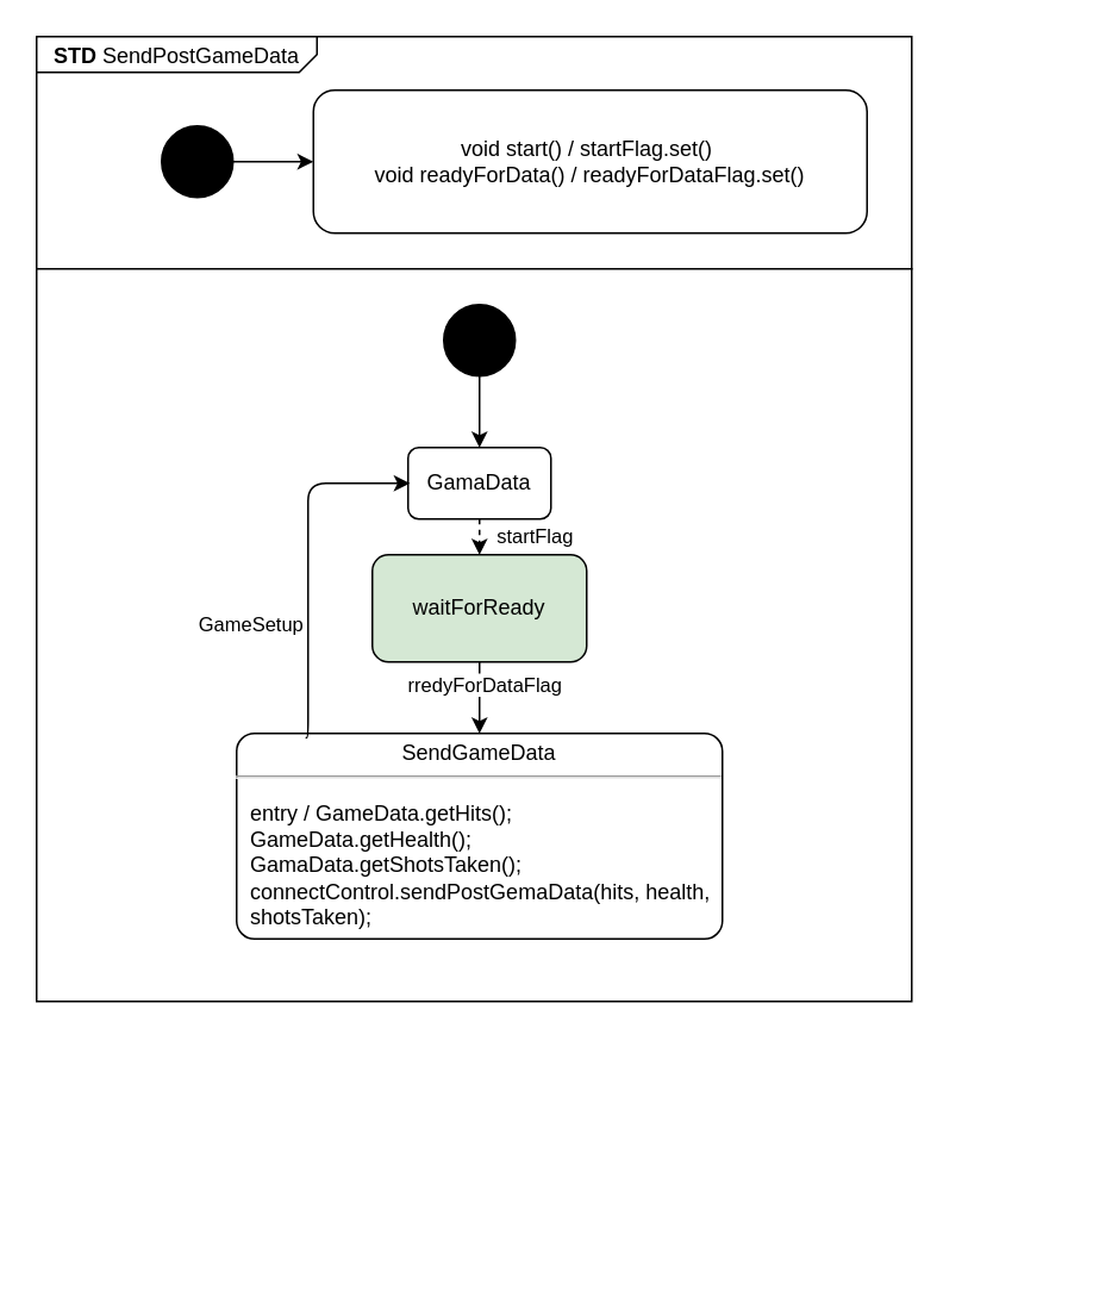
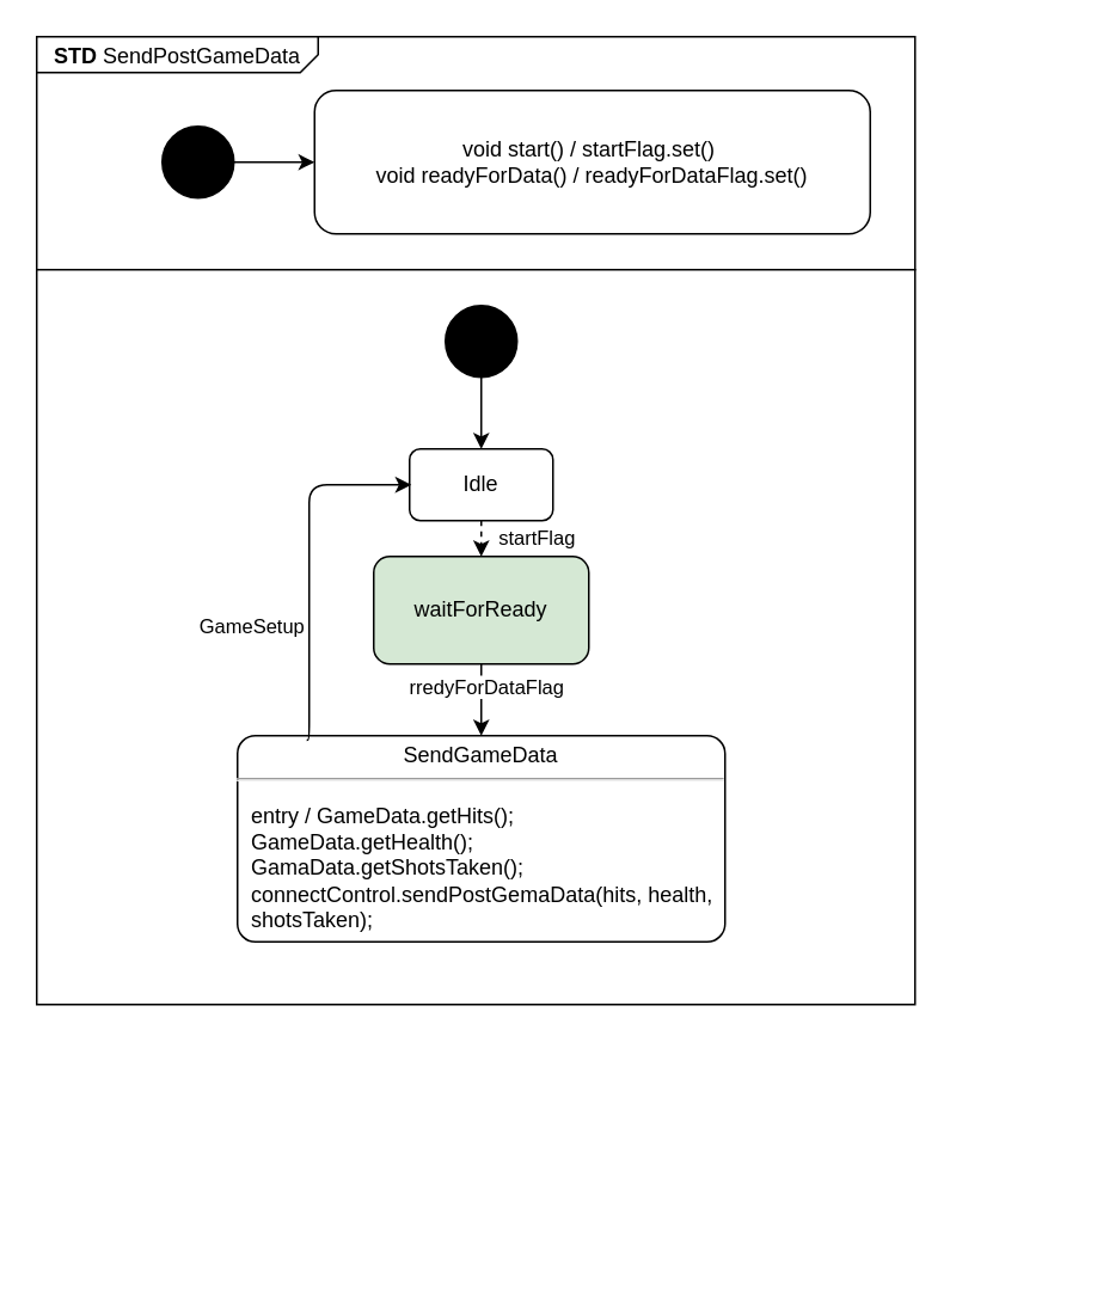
  <mxCell id="0" />
  <mxCell id="1" parent="0" />
  <mxCell id="2" value="" style="group" parent="1" vertex="1" connectable="0"><mxGeometry x="20" y="20" width="570" height="680" as="geometry" /></mxCell>
  <mxCell id="3" value="&lt;p style=&quot;margin:0px;margin-top:4px;margin-left:10px;text-align:left;&quot;&gt;&lt;b&gt;STD&lt;/b&gt;&amp;nbsp;SendPostGameData&lt;/p&gt;" style="html=1;shape=mxgraph.sysml.package;html=1;overflow=fill;whiteSpace=wrap;labelX=157.8;" parent="2" vertex="1"><mxGeometry width="490" height="130" as="geometry" /></mxCell>
  <mxCell id="4" value="" style="rounded=0;whiteSpace=wrap;html=1;" parent="2" vertex="1"><mxGeometry y="130" width="490" height="410" as="geometry" /></mxCell>
  <mxCell id="5" value="void start() / startFlag.set()&amp;nbsp;&lt;br&gt;void readyForData() / readyForDataFlag.set()" style="rounded=1;whiteSpace=wrap;html=1;" parent="2" vertex="1"><mxGeometry x="155" y="30" width="310" height="80" as="geometry" /></mxCell>
  <mxCell id="6" value="&lt;p style=&quot;margin:0px;margin-top:4px;text-align:center;&quot;&gt;SendGameData&lt;/p&gt;&lt;hr&gt;&lt;p&gt;&lt;/p&gt;&lt;p style=&quot;margin:0px;margin-left:8px;text-align:left;&quot;&gt;entry / GameData.getHits();&lt;/p&gt;&lt;p style=&quot;margin:0px;margin-left:8px;text-align:left;&quot;&gt;GameData.getHealth();&lt;/p&gt;&lt;p style=&quot;margin:0px;margin-left:8px;text-align:left;&quot;&gt;GamaData.getShotsTaken();&lt;/p&gt;&lt;p style=&quot;margin:0px;margin-left:8px;text-align:left;&quot;&gt;connectControl.sendPostGemaData(hits, health, shotsTaken);&lt;/p&gt;" style="shape=mxgraph.sysml.simpleState;html=1;overflow=fill;whiteSpace=wrap;align=center;" parent="2" vertex="1"><mxGeometry x="112" y="390" width="272" height="115" as="geometry" /></mxCell>
  <mxCell id="7" value="waitForReady" style="rounded=1;whiteSpace=wrap;html=1;fillColor=#d5e8d4;" vertex="1" parent="2"><mxGeometry x="188" y="290" width="120" height="60" as="geometry" /></mxCell>
  <mxCell id="8" style="edgeStyle=orthogonalEdgeStyle;rounded=0;orthogonalLoop=1;jettySize=auto;html=1;entryX=0.5;entryY=0;entryDx=0;entryDy=0;entryPerimeter=0;" edge="1" parent="2" source="7" target="6"><mxGeometry relative="1" as="geometry" /></mxCell>
  <mxCell id="9" value="rredyForDataFlag" style="edgeLabel;html=1;align=center;verticalAlign=middle;resizable=0;points=[];" vertex="1" connectable="0" parent="8"><mxGeometry x="-0.385" y="2" relative="1" as="geometry"><mxPoint as="offset" /></mxGeometry></mxCell>
  <mxCell id="10" style="edgeStyle=orthogonalEdgeStyle;rounded=0;orthogonalLoop=1;jettySize=auto;html=1;" parent="1" source="11" target="5" edge="1"><mxGeometry relative="1" as="geometry" /></mxCell>
  <mxCell id="11" value="" style="shape=ellipse;html=1;fillColor=strokeColor;fontSize=18;fontColor=#ffffff;" parent="1" vertex="1"><mxGeometry x="90" y="70" width="40" height="40" as="geometry" /></mxCell>
  <mxCell id="12" style="edgeStyle=orthogonalEdgeStyle;rounded=0;orthogonalLoop=1;jettySize=auto;html=1;" parent="1" source="13" target="16" edge="1"><mxGeometry relative="1" as="geometry" /></mxCell>
  <mxCell id="13" value="" style="shape=ellipse;html=1;fillColor=strokeColor;fontSize=18;fontColor=#ffffff;" parent="1" vertex="1"><mxGeometry x="248" y="170" width="40" height="40" as="geometry" /></mxCell>
  <mxCell id="14" style="edgeStyle=orthogonalEdgeStyle;rounded=0;orthogonalLoop=1;jettySize=auto;html=1;exitX=0.5;exitY=1;exitDx=0;exitDy=0;entryX=0.5;entryY=0;entryDx=0;entryDy=0;dashed=1;" parent="1" source="16" target="7" edge="1"><mxGeometry relative="1" as="geometry" /></mxCell>
  <mxCell id="15" value="startFlag" style="edgeLabel;html=1;align=center;verticalAlign=middle;resizable=0;points=[];" parent="14" vertex="1" connectable="0"><mxGeometry x="-0.08" y="-4" relative="1" as="geometry"><mxPoint x="34" as="offset" /></mxGeometry></mxCell>
- <mxCell id="16" value="GamaData" style="shape=rect;rounded=1;html=1;whiteSpace=wrap;align=center;" parent="1" vertex="1"><mxGeometry x="228" y="250" width="80" height="40" as="geometry" /></mxCell>
+ <mxCell id="16" value="Idle" style="shape=rect;rounded=1;html=1;whiteSpace=wrap;align=center;" parent="1" vertex="1"><mxGeometry x="228" y="250" width="80" height="40" as="geometry" /></mxCell>
  <mxCell id="17" style="edgeStyle=orthogonalEdgeStyle;rounded=1;orthogonalLoop=1;jettySize=auto;html=1;exitX=0.142;exitY=0.021;exitDx=0;exitDy=0;exitPerimeter=0;entryX=0;entryY=0.5;entryDx=0;entryDy=0;" parent="1" edge="1" source="6"><mxGeometry relative="1" as="geometry"><Array as="points"><mxPoint x="172" y="412" /><mxPoint x="172" y="270" /></Array><mxPoint x="171.9" y="377.9" as="sourcePoint" /><mxPoint x="229" y="270" as="targetPoint" /></mxGeometry></mxCell>
  <mxCell id="18" value="GameSetup" style="edgeLabel;html=1;align=center;verticalAlign=middle;resizable=0;points=[];" parent="17" vertex="1" connectable="0"><mxGeometry x="-0.058" y="-1" relative="1" as="geometry"><mxPoint x="-34" y="30" as="offset" /></mxGeometry></mxCell>
